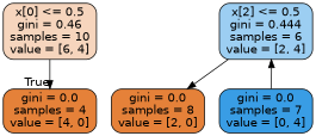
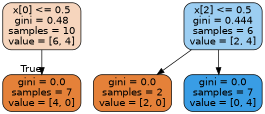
  digraph {
    node [color=black fillcolor="#e58139" fontname=helvetica shape=box style="filled, rounded"]
    edge [fontname=helvetica]
-   n1 [fillcolor="#f6d5bd" label="x[0] <= 0.5\ngini = 0.46\nsamples = 10\nvalue = [6, 4]"]
-   n2 [label="gini = 0.0\nsamples = 4\nvalue = [4, 0]"]
+   n1 [fillcolor="#f6d5bd" label="x[0] <= 0.5\ngini = 0.48\nsamples = 10\nvalue = [6, 4]"]
+   n2 [label="gini = 0.0\nsamples = 7\nvalue = [4, 0]"]
    n3 [fillcolor="#9ccef2" label="x[2] <= 0.5\ngini = 0.444\nsamples = 6\nvalue = [2, 4]"]
-   n4 [label="gini = 0.0\nsamples = 8\nvalue = [2, 0]"]
+   n4 [label="gini = 0.0\nsamples = 2\nvalue = [2, 0]"]
    n5 [fillcolor="#399de5" label="gini = 0.0\nsamples = 7\nvalue = [0, 4]"]
    n1 -> n2 [headlabel=True labelangle=45 labeldistance=2.5]
    n3 -> n4
-   n5 -> n3
+   n3 -> n5
  }
